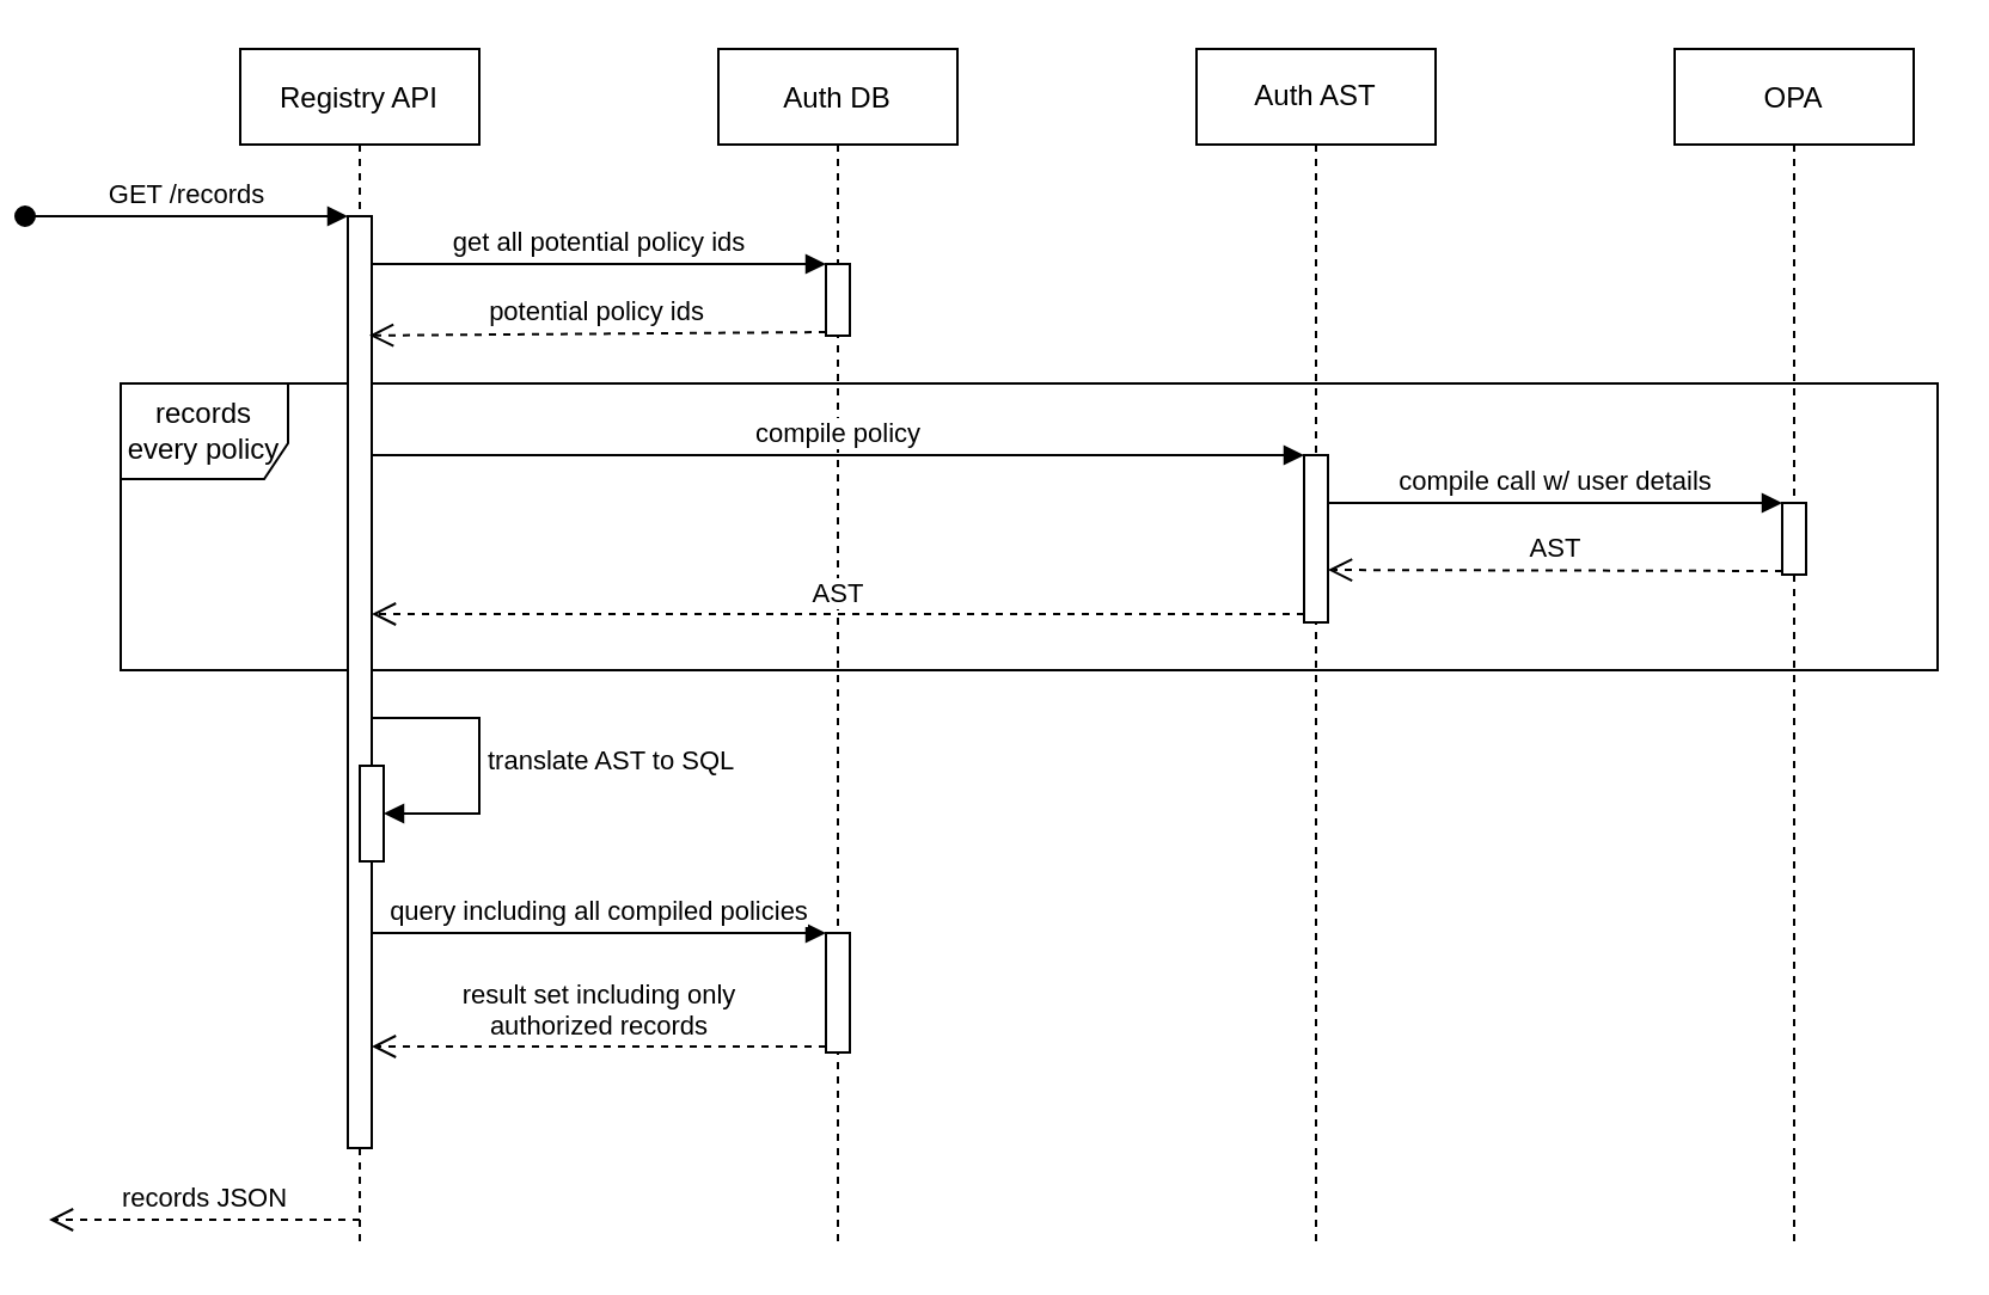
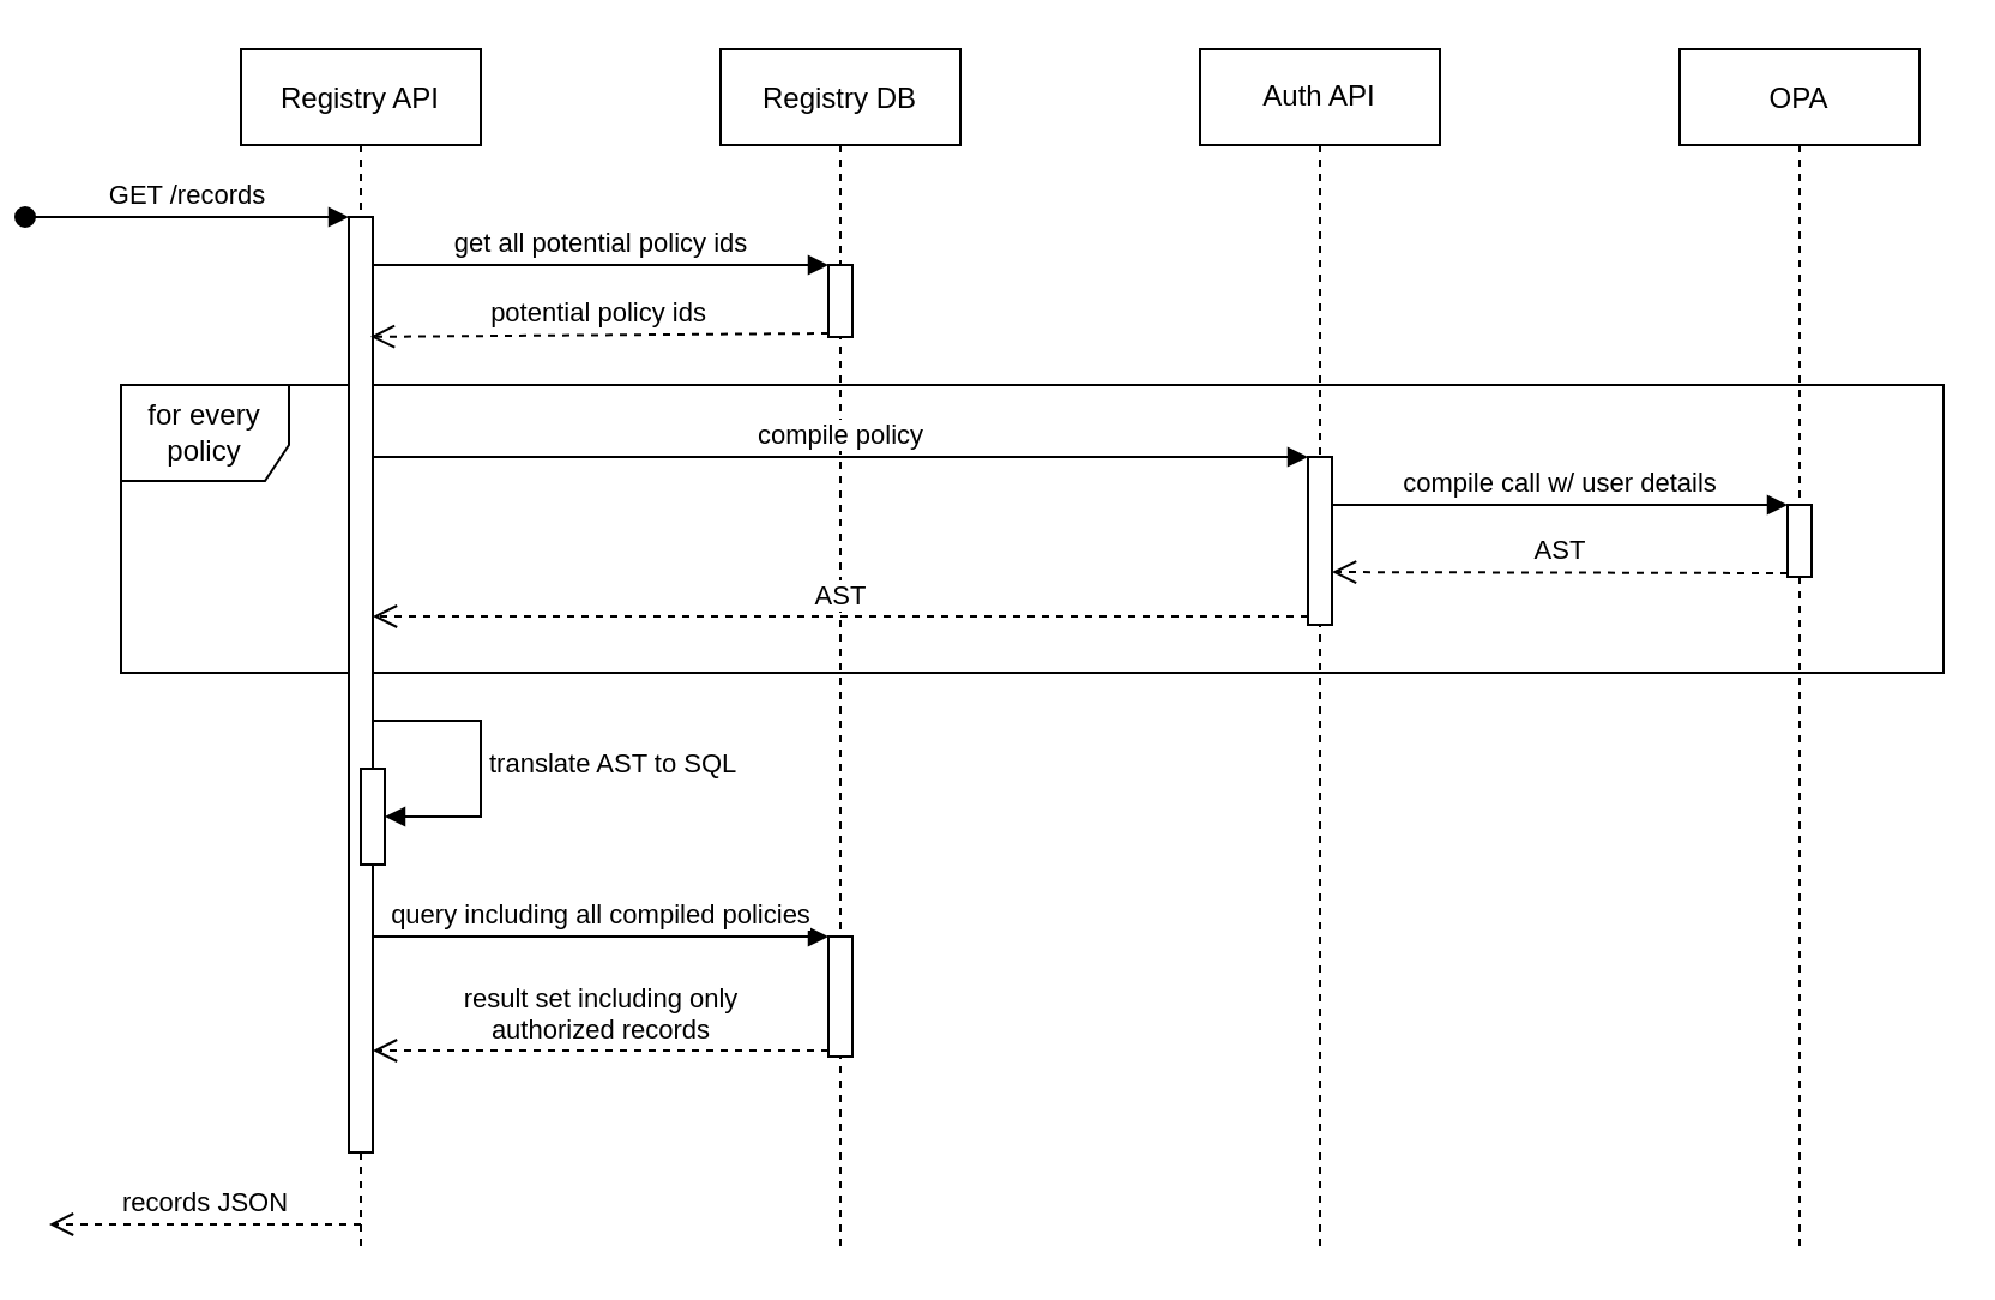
  <mxCell id="0" />
  <mxCell id="1" parent="0" />
- <mxCell id="2" value="records every policy" style="shape=umlFrame;whiteSpace=wrap;html=1;width=70;height=40;" vertex="1" parent="1"><mxGeometry x="50" y="160" width="760" height="120" as="geometry" /></mxCell>
+ <mxCell id="2" value="for every policy" style="shape=umlFrame;whiteSpace=wrap;html=1;width=70;height=40;" vertex="1" parent="1"><mxGeometry x="50" y="160" width="760" height="120" as="geometry" /></mxCell>
  <mxCell id="3" value="Registry API" style="shape=umlLifeline;perimeter=lifelinePerimeter;container=1;collapsible=0;recursiveResize=0;rounded=0;shadow=0;strokeWidth=1;" parent="1" vertex="1"><mxGeometry x="100" y="20" width="100" height="500" as="geometry" /></mxCell>
  <mxCell id="4" value="" style="points=[];perimeter=orthogonalPerimeter;rounded=0;shadow=0;strokeWidth=1;" parent="3" vertex="1"><mxGeometry x="45" y="70" width="10" height="390" as="geometry" /></mxCell>
  <mxCell id="5" value="GET /records" style="verticalAlign=bottom;startArrow=oval;endArrow=block;startSize=8;shadow=0;strokeWidth=1;" parent="3" target="4" edge="1"><mxGeometry relative="1" as="geometry"><mxPoint x="-90" y="70" as="sourcePoint" /></mxGeometry></mxCell>
  <mxCell id="6" value="" style="html=1;points=[];perimeter=orthogonalPerimeter;" vertex="1" parent="3"><mxGeometry x="50" y="300" width="10" height="40" as="geometry" /></mxCell>
  <mxCell id="7" value="translate AST to SQL" style="edgeStyle=orthogonalEdgeStyle;html=1;align=left;spacingLeft=2;endArrow=block;rounded=0;" edge="1" parent="3" source="4"><mxGeometry relative="1" as="geometry"><mxPoint x="60" y="280" as="sourcePoint" /><Array as="points"><mxPoint x="100" y="280" /><mxPoint x="100" y="320" /></Array><mxPoint x="60" y="320" as="targetPoint" /></mxGeometry></mxCell>
- <mxCell id="8" value="Auth DB" style="shape=umlLifeline;perimeter=lifelinePerimeter;container=1;collapsible=0;recursiveResize=0;rounded=0;shadow=0;strokeWidth=1;" parent="1" vertex="1"><mxGeometry x="300" y="20" width="100" height="500" as="geometry" /></mxCell>
+ <mxCell id="8" value="Registry DB" style="shape=umlLifeline;perimeter=lifelinePerimeter;container=1;collapsible=0;recursiveResize=0;rounded=0;shadow=0;strokeWidth=1;" parent="1" vertex="1"><mxGeometry x="300" y="20" width="100" height="500" as="geometry" /></mxCell>
  <mxCell id="9" value="" style="html=1;points=[];perimeter=orthogonalPerimeter;" vertex="1" parent="8"><mxGeometry x="45" y="90" width="10" height="30" as="geometry" /></mxCell>
  <mxCell id="10" value="OPA" style="shape=umlLifeline;perimeter=lifelinePerimeter;container=1;collapsible=0;recursiveResize=0;rounded=0;shadow=0;strokeWidth=1;" vertex="1" parent="1"><mxGeometry x="700" y="20" width="100" height="500" as="geometry" /></mxCell>
- <mxCell id="11" value="Auth AST" style="shape=umlLifeline;perimeter=lifelinePerimeter;whiteSpace=wrap;html=1;container=1;collapsible=0;recursiveResize=0;outlineConnect=0;" vertex="1" parent="1"><mxGeometry x="500" y="20" width="100" height="500" as="geometry" /></mxCell>
+ <mxCell id="11" value="Auth API" style="shape=umlLifeline;perimeter=lifelinePerimeter;whiteSpace=wrap;html=1;container=1;collapsible=0;recursiveResize=0;outlineConnect=0;" vertex="1" parent="1"><mxGeometry x="500" y="20" width="100" height="500" as="geometry" /></mxCell>
  <mxCell id="12" value="" style="html=1;points=[];perimeter=orthogonalPerimeter;" vertex="1" parent="11"><mxGeometry x="45" y="170" width="10" height="70" as="geometry" /></mxCell>
  <mxCell id="13" value="get all potential policy ids" style="html=1;verticalAlign=bottom;endArrow=block;entryX=0;entryY=0;" edge="1" target="9" parent="1" source="4"><mxGeometry relative="1" as="geometry"><mxPoint x="265" y="110" as="sourcePoint" /></mxGeometry></mxCell>
  <mxCell id="14" value="potential policy ids" style="html=1;verticalAlign=bottom;endArrow=open;dashed=1;endSize=8;exitX=0;exitY=0.95;entryX=0.9;entryY=0.128;entryDx=0;entryDy=0;entryPerimeter=0;" edge="1" source="9" parent="1" target="4"><mxGeometry relative="1" as="geometry"><mxPoint x="440" y="110" as="targetPoint" /></mxGeometry></mxCell>
  <mxCell id="15" value="compile policy" style="html=1;verticalAlign=bottom;endArrow=block;entryX=0;entryY=0;" edge="1" target="12" parent="1" source="4"><mxGeometry relative="1" as="geometry"><mxPoint x="160" y="180" as="sourcePoint" /></mxGeometry></mxCell>
  <mxCell id="16" value="AST" style="html=1;verticalAlign=bottom;endArrow=open;dashed=1;endSize=8;exitX=0;exitY=0.95;" edge="1" source="12" parent="1" target="4"><mxGeometry relative="1" as="geometry"><mxPoint x="180" y="257" as="targetPoint" /></mxGeometry></mxCell>
  <mxCell id="17" value="" style="html=1;points=[];perimeter=orthogonalPerimeter;" vertex="1" parent="1"><mxGeometry x="745" y="210" width="10" height="30" as="geometry" /></mxCell>
  <mxCell id="18" value="compile call w/ user details" style="html=1;verticalAlign=bottom;endArrow=block;entryX=0;entryY=0;" edge="1" target="17" parent="1" source="12"><mxGeometry relative="1" as="geometry"><mxPoint x="650" y="220" as="sourcePoint" /></mxGeometry></mxCell>
  <mxCell id="19" value="AST" style="html=1;verticalAlign=bottom;endArrow=open;dashed=1;endSize=8;exitX=0;exitY=0.95;entryX=1;entryY=0.686;entryDx=0;entryDy=0;entryPerimeter=0;" edge="1" source="17" parent="1" target="12"><mxGeometry relative="1" as="geometry"><mxPoint x="590" y="241" as="targetPoint" /></mxGeometry></mxCell>
  <mxCell id="20" value="&lt;div&gt;query including all compiled policies&lt;/div&gt;" style="html=1;verticalAlign=bottom;endArrow=block;entryX=0;entryY=0;" edge="1" target="21" parent="1" source="4"><mxGeometry relative="1" as="geometry"><mxPoint x="220" y="320" as="sourcePoint" /></mxGeometry></mxCell>
  <mxCell id="21" value="" style="html=1;points=[];perimeter=orthogonalPerimeter;" vertex="1" parent="1"><mxGeometry x="345" y="390" width="10" height="50" as="geometry" /></mxCell>
  <mxCell id="22" value="&lt;div&gt;result set including only&lt;/div&gt;&lt;div&gt; authorized records&lt;br&gt;&lt;/div&gt;" style="html=1;verticalAlign=bottom;endArrow=open;dashed=1;endSize=8;exitX=0;exitY=0.95;" edge="1" source="21" parent="1" target="4"><mxGeometry relative="1" as="geometry"><mxPoint x="150" y="570" as="targetPoint" /></mxGeometry></mxCell>
  <mxCell id="23" value="records JSON" style="html=1;verticalAlign=bottom;endArrow=open;dashed=1;endSize=8;" edge="1" parent="1"><mxGeometry relative="1" as="geometry"><mxPoint x="150" y="510" as="sourcePoint" /><mxPoint x="20" y="510" as="targetPoint" /></mxGeometry></mxCell>
